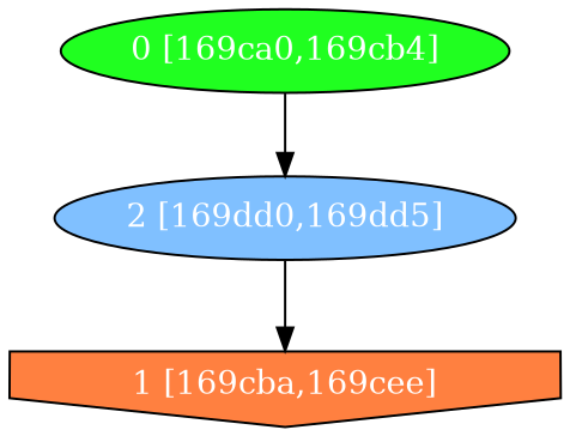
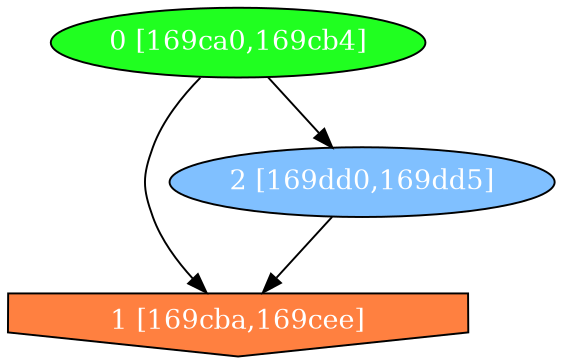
  digraph {
    node [fontcolor="#ffffff" shape=oval style=filled]
    n1 [fillcolor="#20FF20" label="0 [169ca0,169cb4]"]
    n2 [fillcolor="#FF8040" label="1 [169cba,169cee]" shape=invhouse]
    n3 [fillcolor="#80C0FF" label="2 [169dd0,169dd5]"]
+   n1 -> n2
    n1 -> n3
    n3 -> n2
  }
